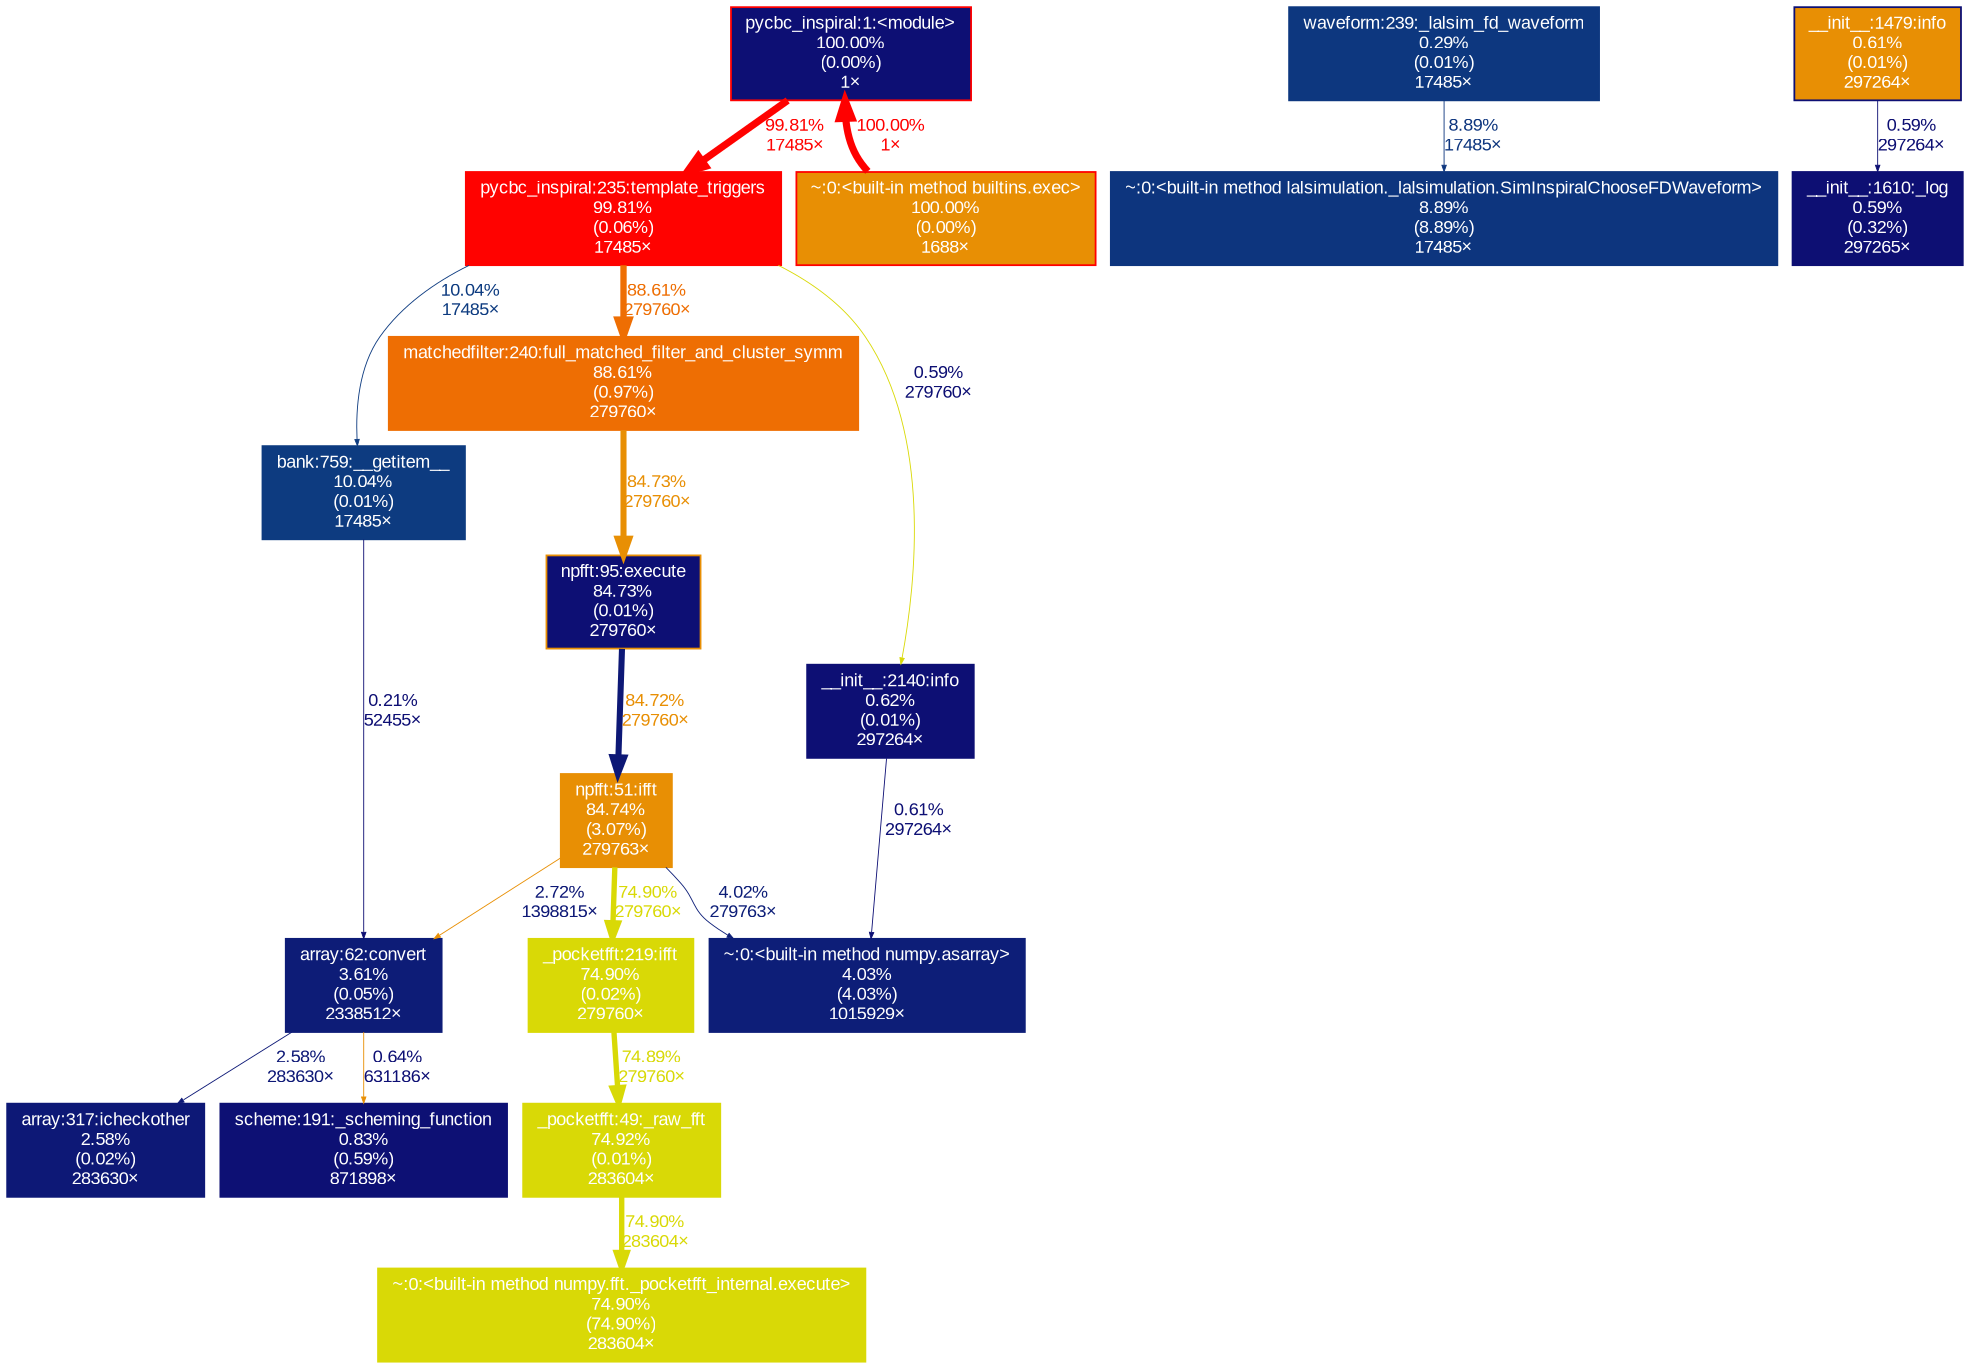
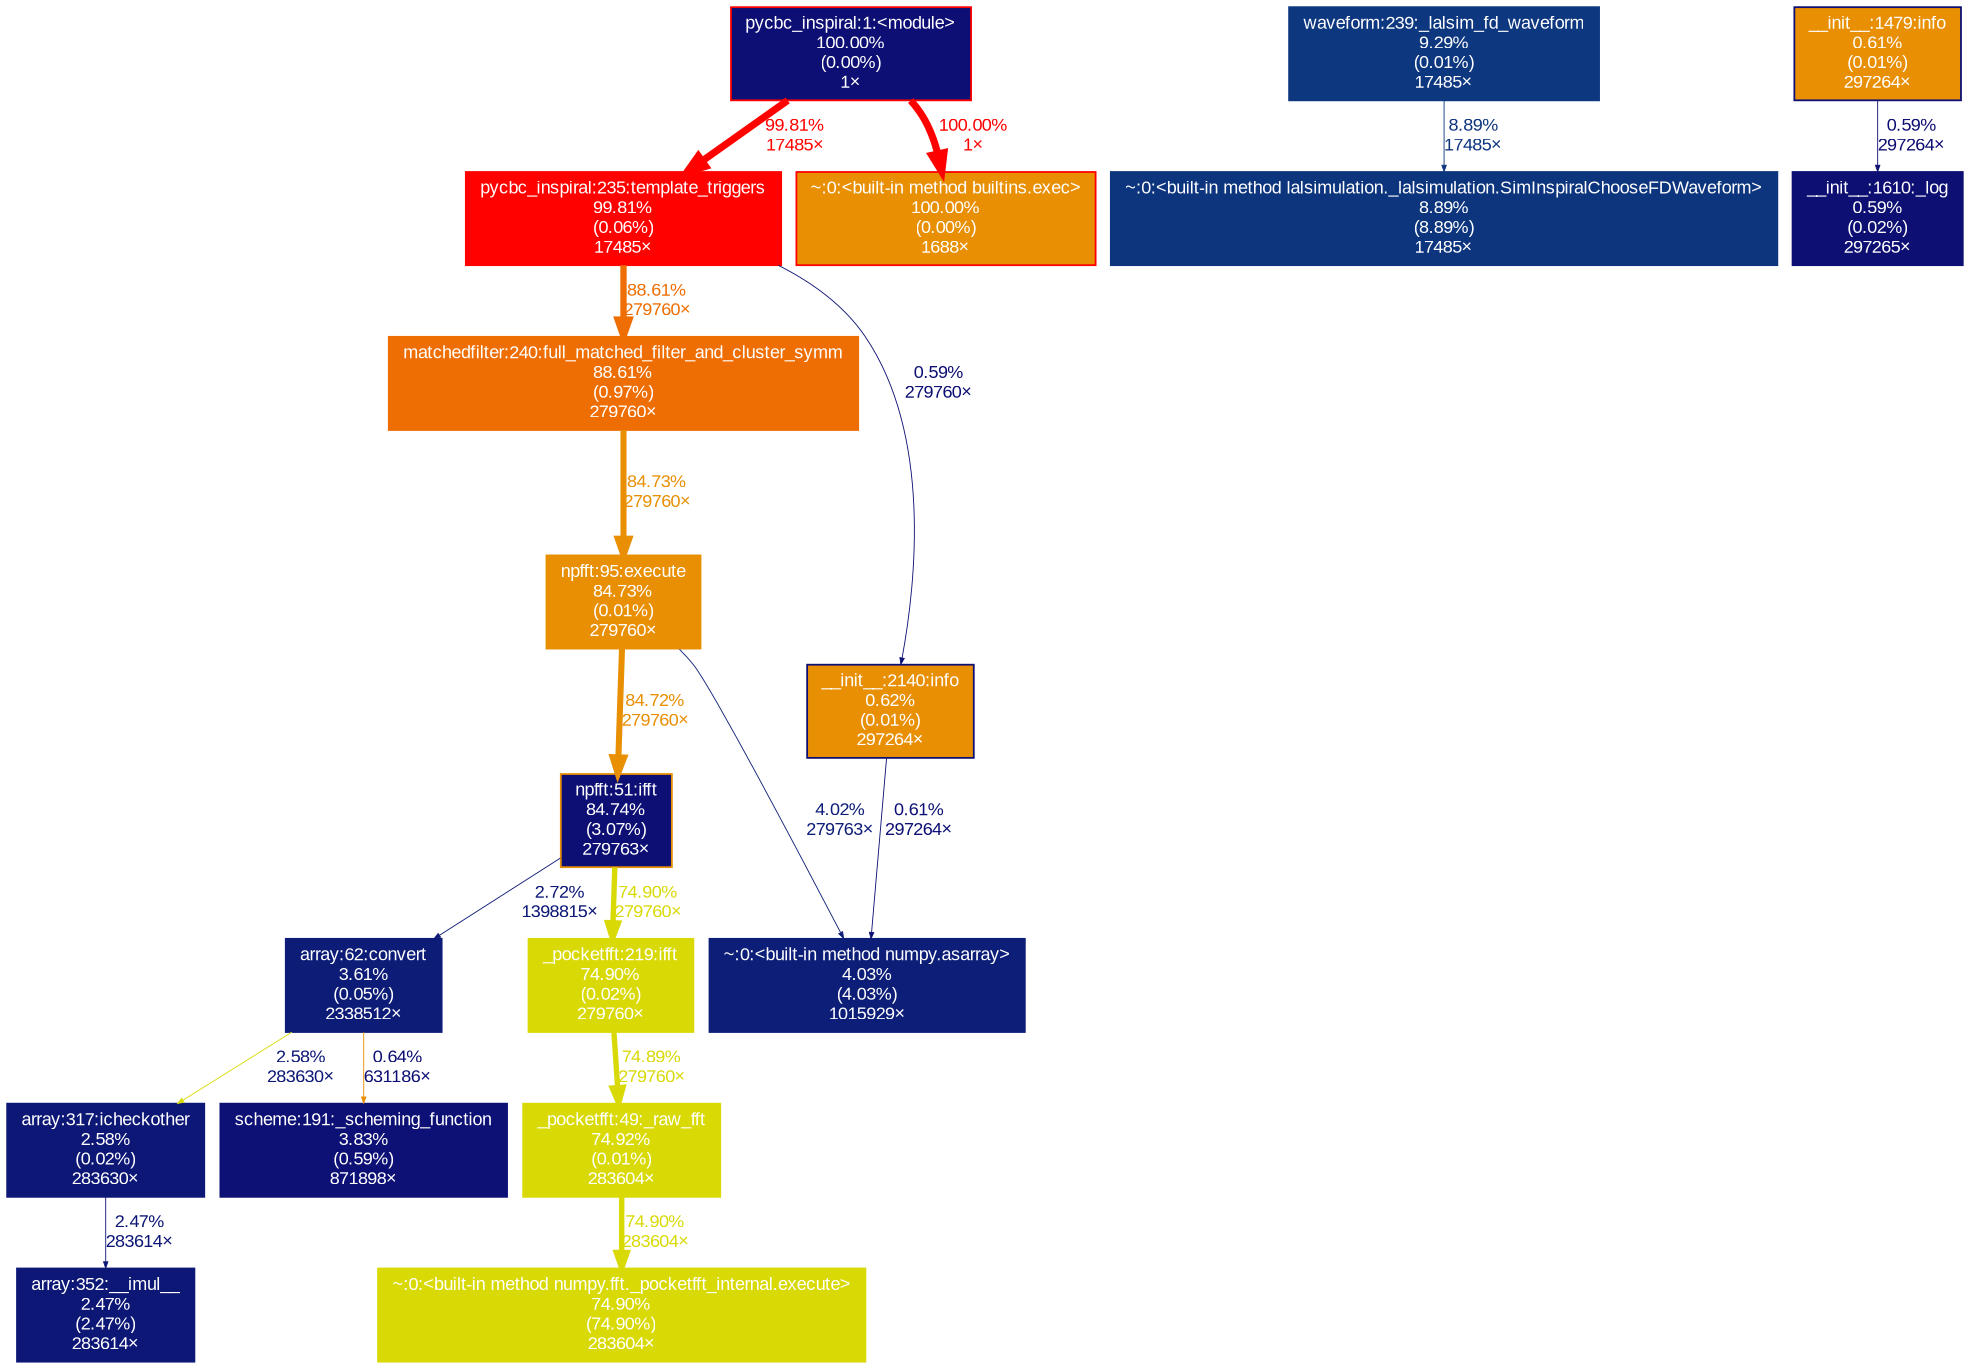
  digraph {
    fontname=Arial
    nodesep=0.125
    ranksep=0.25
    node [color="#d9d906" fontcolor="#ffffff" fontname=Arial fontsize=10.00 shape=box style=filled]
    edge [arrowsize=0.35 color="#e88f04" fontcolor="#0d0f73" fontname=Arial fontsize=10.00 labeldistance=0.50 penwidth=0.50]
    n1 [color="#ff0000" fillcolor="#0d0f74" height=0 label="pycbc_inspiral:1:<module>\n100.00%\n(0.00%)\n1×" width=0]
    n2 [color="#ff0200" height=0 label="pycbc_inspiral:235:template_triggers\n99.81%\n(0.06%)\n17485×" width=0]
-   n3 [color="#0d3b80" height=0 label="bank:759:__getitem__\n10.04%\n(0.01%)\n17485×" width=0]
    n4 [color="#ee6e03" height=0 label="matchedfilter:240:full_matched_filter_and_cluster_symm\n88.61%\n(0.97%)\n279760×" width=0]
-   n5 [color="#0d0f74" height=0 label="__init__:2140:info\n0.62%\n(0.01%)\n297264×" width=0]
+   n5 [color="#0d0f74" height=0 label="__init__:2140:info\n0.62%\n(0.01%)\n297264×" width=0 fillcolor="#e88f04"]
    n6 [color="#0d1c77" height=0 label="array:62:convert\n3.61%\n(0.05%)\n2338512×" width=0]
-   n7 [color="#e88f04" height=0 label="npfft:95:execute\n84.73%\n(0.01%)\n279760×" width=0 fillcolor="#0d0f74"]
+   n7 [color="#e88f04" height=0 label="npfft:95:execute\n84.73%\n(0.01%)\n279760×" width=0]
    n8 [color="#0d1e78" height=0 label="~:0:<built-in method numpy.asarray>\n4.03%\n(4.03%)\n1015929×" width=0]
    n9 [color="#ff0000" fillcolor="#e88f04" height=0 label="~:0:<built-in method builtins.exec>\n100.00%\n(0.00%)\n1688×" width=0]
-   n10 [color="#0d1074" height=0 label="scheme:191:_scheming_function\n0.83%\n(0.59%)\n871898×" width=0]
+   n10 [color="#0d1074" height=0 label="scheme:191:_scheming_function\n3.83%\n(0.59%)\n871898×" width=0]
    n11 [color="#0d1876" height=0 label="array:317:icheckother\n2.58%\n(0.02%)\n283630×" width=0]
-   n13 [color="#0d377f" height=0 label="waveform:239:_lalsim_fd_waveform\n0.29%\n(0.01%)\n17485×" width=0]
+   n12 [color="#0d1776" height=0 label="array:352:__imul__\n2.47%\n(2.47%)\n283614×" width=0]
+   n13 [color="#0d377f" height=0 label="waveform:239:_lalsim_fd_waveform\n9.29%\n(0.01%)\n17485×" width=0]
    n14 [color="#0d357e" height=0 label="~:0:<built-in method lalsimulation._lalsimulation.SimInspiralChooseFDWaveform>\n8.89%\n(8.89%)\n17485×" width=0]
-   n15 [color="#e88f04" height=0 label="npfft:51:ifft\n84.74%\n(3.07%)\n279763×" width=0]
+   n15 [color="#e88f04" height=0 label="npfft:51:ifft\n84.74%\n(3.07%)\n279763×" width=0 fillcolor="#0d0f74"]
    n16 [color="#0d0f74" fillcolor="#e88f04" height=0 label="__init__:1479:info\n0.61%\n(0.01%)\n297264×" width=0]
-   n17 [color="#0d0f73" height=0 label="__init__:1610:_log\n0.59%\n(0.32%)\n297265×" width=0]
+   n17 [color="#0d0f73" height=0 label="__init__:1610:_log\n0.59%\n(0.02%)\n297265×" width=0]
    n18 [height=0 label="_pocketfft:49:_raw_fft\n74.92%\n(0.01%)\n283604×" width=0]
    n19 [height=0 label="~:0:<built-in method numpy.fft._pocketfft_internal.execute>\n74.90%\n(74.90%)\n283604×" width=0]
    n20 [height=0 label="_pocketfft:219:ifft\n74.90%\n(0.02%)\n279760×" width=0]
    n1 -> n2 [arrowsize=1.00 color="#ff0200" fontcolor="#ff0200" label="99.81%\n17485×" labeldistance=3.99 penwidth=3.99]
-   n2 -> n3 [color="#0d3b80" fontcolor="#0d3b80" label="10.04%\n17485×"]
    n2 -> n4 [arrowsize=0.94 color="#ee6e03" fontcolor="#ee6e03" label="88.61%\n279760×" labeldistance=3.54 penwidth=3.54]
-   n2 -> n5 [color="#d9d906" label="0.59%\n279760×"]
-   n3 -> n6 [color="#0d0e73" fontcolor="#0d0e73" label="0.21%\n52455×"]
+   n2 -> n5 [color="#0d0f73" label="0.59%\n279760×"]
    n4 -> n7 [arrowsize=0.92 fontcolor="#e88f04" label="84.73%\n279760×" labeldistance=3.39 penwidth=3.39]
    n5 -> n8 [color="#0d0f74" fontcolor="#0d0f74" label="0.61%\n297264×"]
    n6 -> n10 [fontcolor="#0d0f74" label="0.64%\n631186×"]
-   n6 -> n11 [color="#0d1876" fontcolor="#0d1876" label="2.58%\n283630×"]
-   n7 -> n15 [arrowsize=0.92 color="#0d1876" fontcolor="#e88f04" label="84.72%\n279760×" labeldistance=3.39 penwidth=3.39]
-   n9 -> n1 [arrowsize=1.00 color="#ff0000" fontcolor="#ff0000" label="100.00%\n1×" labeldistance=4.00 penwidth=4.00]
+   n6 -> n11 [color="#d9d906" fontcolor="#0d1876" label="2.58%\n283630×"]
+   n7 -> n15 [arrowsize=0.92 fontcolor="#e88f04" label="84.72%\n279760×" labeldistance=3.39 penwidth=3.39]
+   n1 -> n9 [arrowsize=1.00 color="#ff0000" fontcolor="#ff0000" label="100.00%\n1×" labeldistance=4.00 penwidth=4.00]
+   n11 -> n12 [color="#0d1776" fontcolor="#0d1776" label="2.47%\n283614×"]
    n13 -> n14 [color="#0d357e" fontcolor="#0d357e" label="8.89%\n17485×"]
-   n15 -> n6 [fontcolor="#0d1876" label="2.72%\n1398815×"]
-   n15 -> n8 [color="#0d1e78" fontcolor="#0d1e78" label="4.02%\n279763×"]
+   n15 -> n6 [color="#0d1876" fontcolor="#0d1876" label="2.72%\n1398815×"]
+   n7 -> n8 [color="#0d1e78" fontcolor="#0d1e78" label="4.02%\n279763×"]
    n15 -> n20 [arrowsize=0.87 color="#d9d906" fontcolor="#d9d906" label="74.90%\n279760×" labeldistance=3.00 penwidth=3.00]
    n16 -> n17 [color="#0d0f73" label="0.59%\n297264×"]
    n18 -> n19 [arrowsize=0.87 color="#d9d906" fontcolor="#d9d906" label="74.90%\n283604×" labeldistance=3.00 penwidth=3.00]
    n20 -> n18 [arrowsize=0.87 color="#d8d906" fontcolor="#d8d906" label="74.89%\n279760×" labeldistance=3.00 penwidth=3.00]
  }
